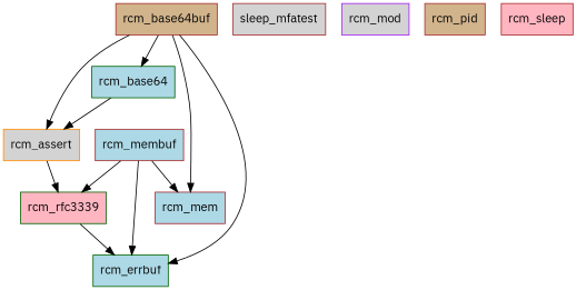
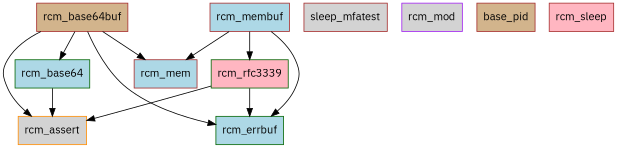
  strict digraph {
    fontname="IBM Plex Sans"
    node [color=brown fillcolor=lightblue fontname="IBM Plex Sans" shape=box style=filled]
    edge [fontname="IBM Plex Sans"]
    rcm_assert [color=darkorange fillcolor=lightgrey]
    rcm_base64 [color=darkgreen]
    rcm_base64buf [fillcolor=tan]
    rcm_errbuf [color=darkgreen]
    rcm_mem
    rcm_membuf
    rcm_rfc3339 [color=darkgreen fillcolor=lightpink]
    n8 [fillcolor=lightgrey label=sleep_mfatest]
    rcm_mod [color=purple fillcolor=lightgrey]
-   rcm_pid [fillcolor=tan]
+   rcm_pid [fillcolor=tan label=base_pid]
    rcm_sleep [fillcolor=lightpink]
    rcm_base64 -> rcm_assert
    rcm_base64buf -> rcm_assert
    rcm_base64buf -> rcm_base64
    rcm_base64buf -> rcm_errbuf
    rcm_base64buf -> rcm_mem
    rcm_membuf -> rcm_errbuf
    rcm_membuf -> rcm_mem
    rcm_membuf -> rcm_rfc3339
-   rcm_assert -> rcm_rfc3339
+   rcm_rfc3339 -> rcm_assert
    rcm_rfc3339 -> rcm_errbuf
  }
